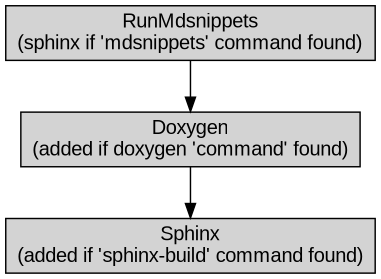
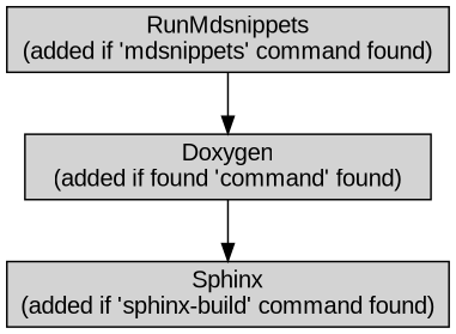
  digraph {
    fontname="Liberation Sans"
    rankdir=TB
    node [fillcolor=lightgray fontname="Liberation Sans" fontsize=14 shape=box style=filled]
    edge [fontname="Liberation Sans" fontsize=14]
-   n1 [height=0.25 label="RunMdsnippets\n(sphinx if 'mdsnippets' command found)"]
-   n2 [height=0.25 label="Doxygen\n(added if doxygen 'command' found)"]
+   n1 [height=0.25 label="RunMdsnippets\n(added if 'mdsnippets' command found)"]
+   n2 [height=0.25 label="Doxygen\n(added if found 'command' found)"]
    n3 [height=0.25 label="Sphinx\n(added if 'sphinx-build' command found)"]
    n1 -> n2
    n2 -> n3
  }
